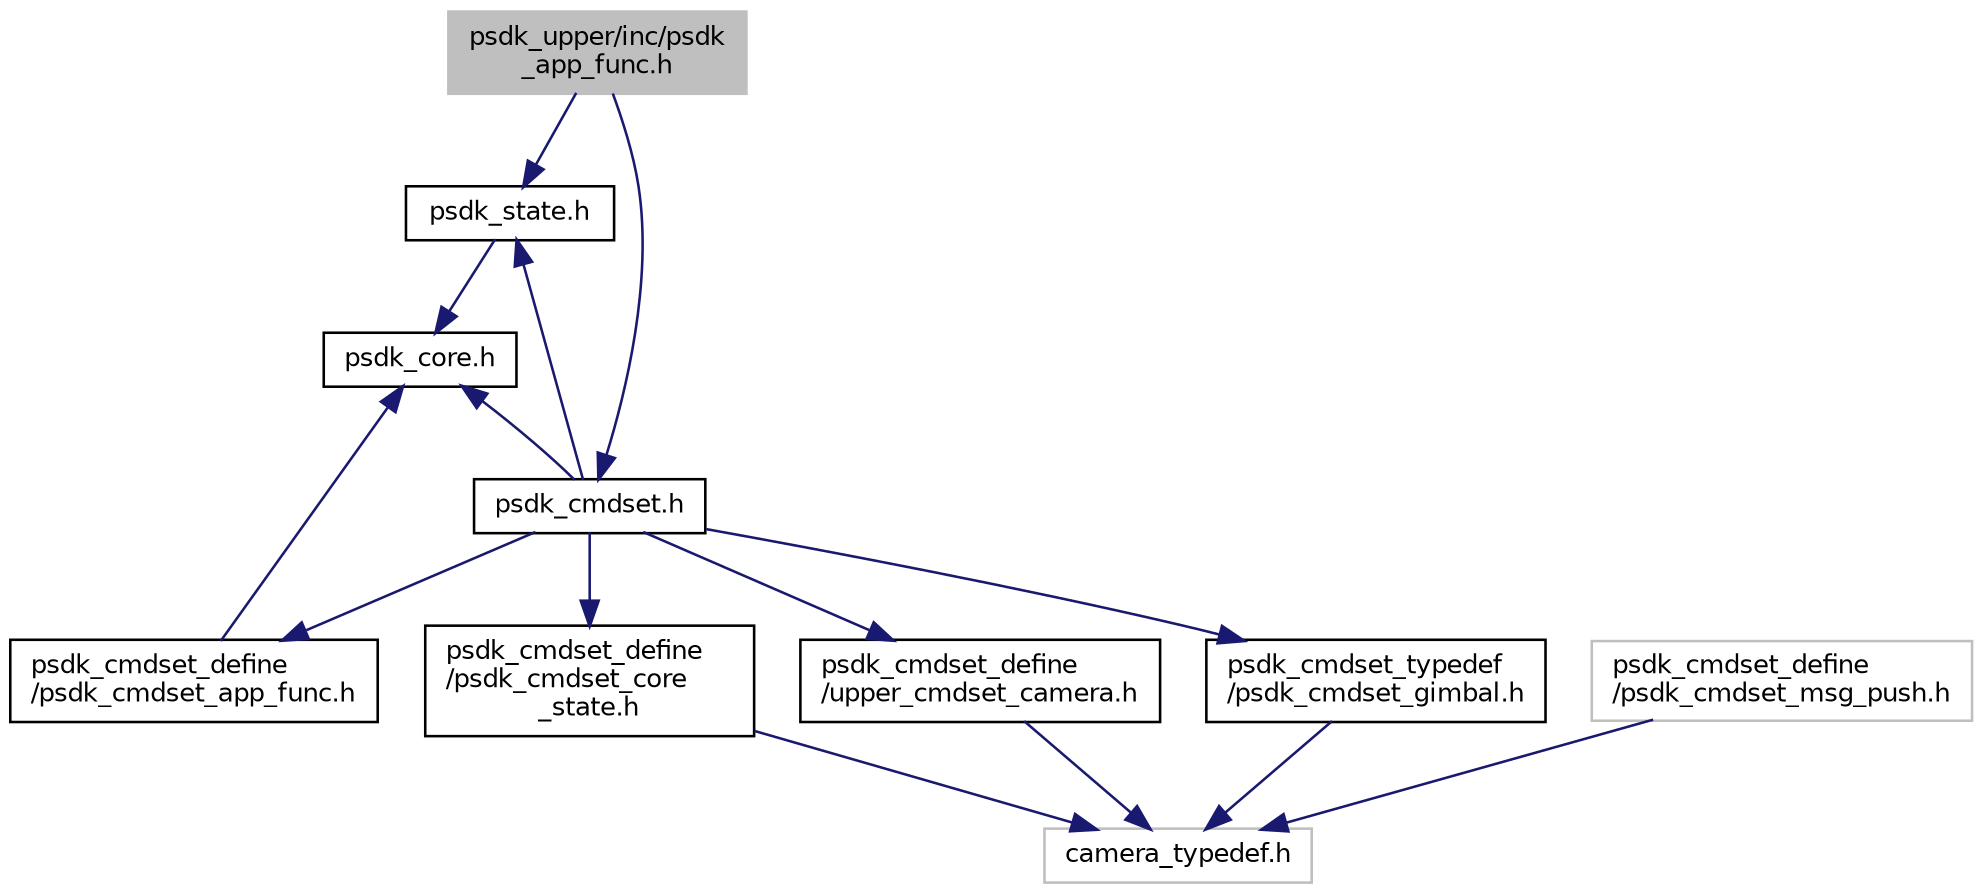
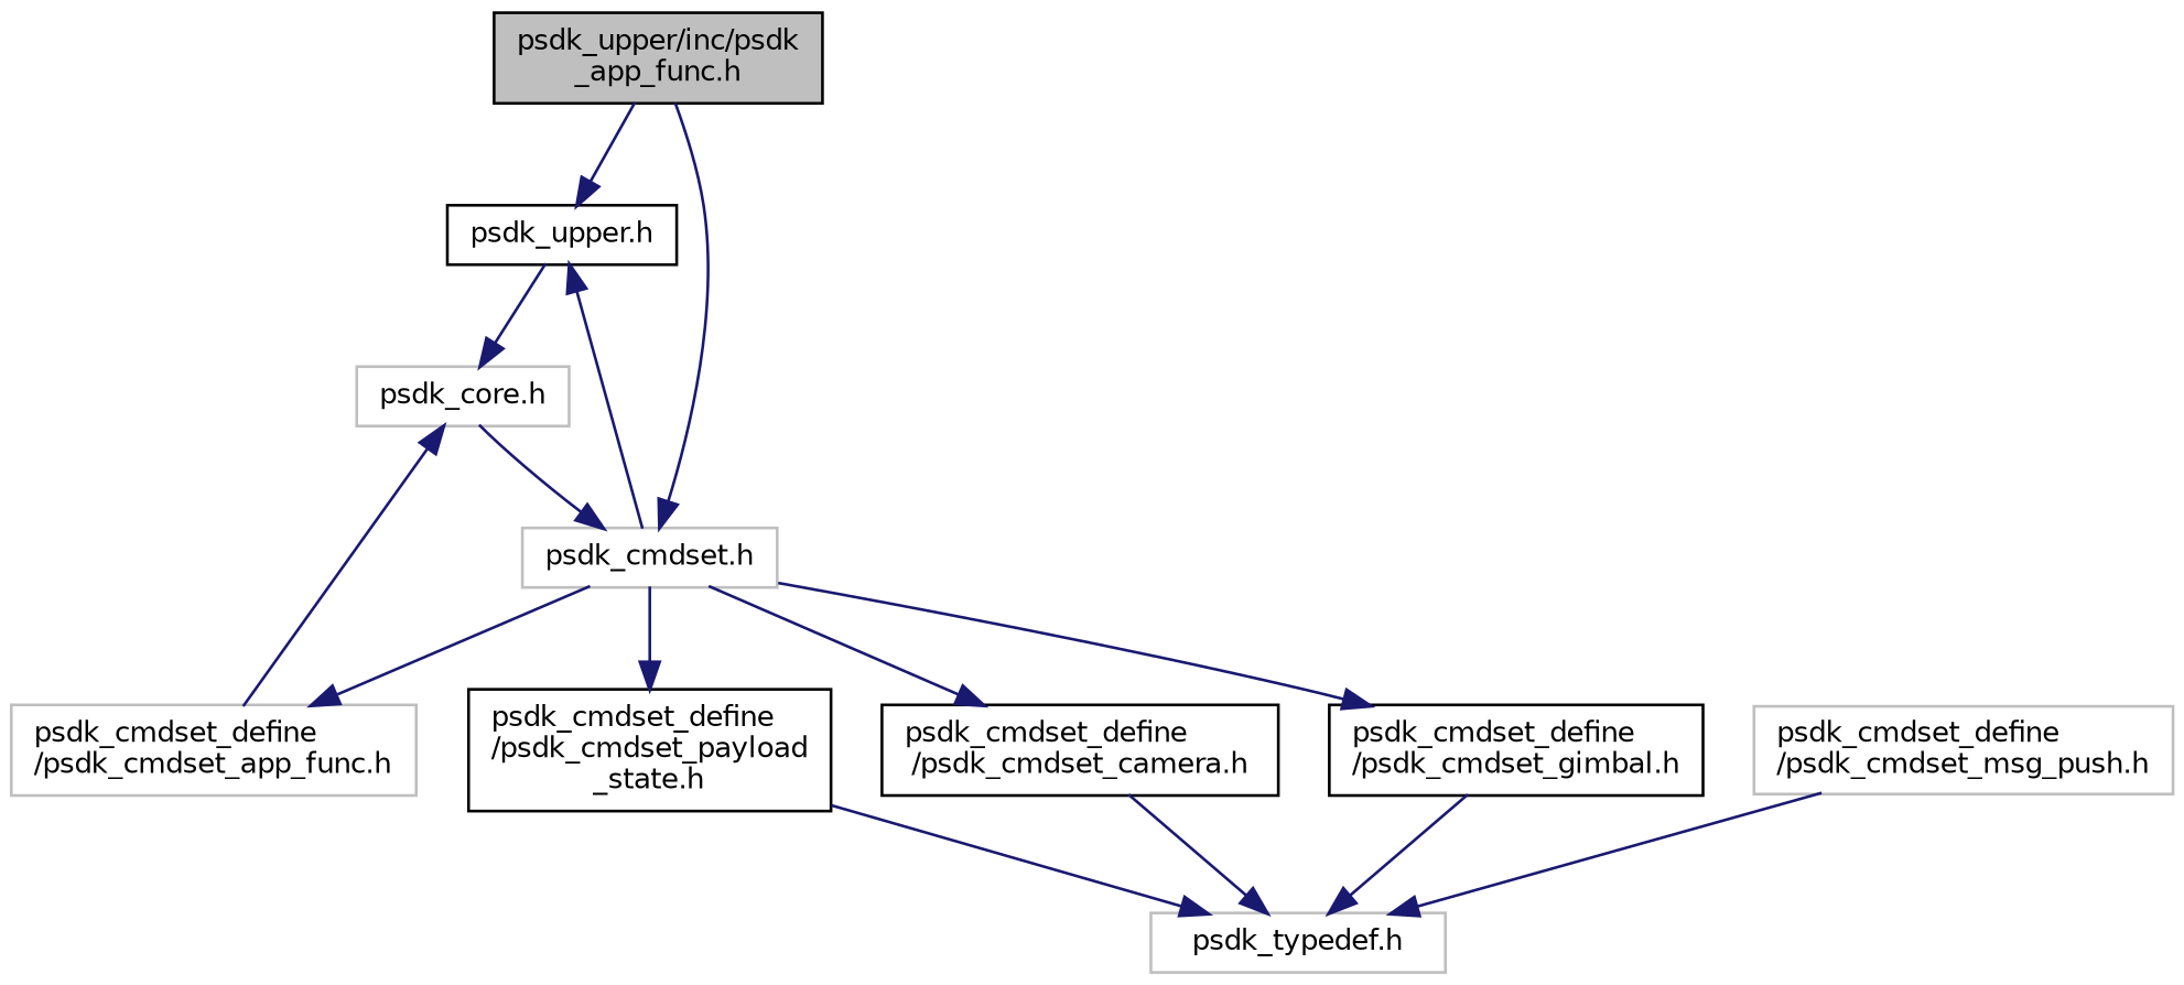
  digraph {
    node [color=black fillcolor=white fontname=Helvetica fontsize=10 shape=record style=filled]
    edge [color=midnightblue fontname=Helvetica fontsize=10 labelfontname=Helvetica labelfontsize=10 style=solid]
-   n1 [color=grey75 fillcolor=grey75 fontcolor=black height=0.2 label="psdk_upper/inc/psdk\l_app_func.h" width=0.4]
-   n2 [height=0.2 label="psdk_state.h" width=0.4]
-   n3 [height=0.2 label="psdk_cmdset.h" width=0.4]
-   n4 [height=0.2 label="psdk_core.h" width=0.4]
-   n5 [height=0.2 label="psdk_cmdset_define\l/psdk_cmdset_core\l_state.h" width=0.4]
-   n6 [height=0.2 label="psdk_cmdset_define\l/psdk_cmdset_app_func.h" width=0.4]
-   n7 [height=0.2 label="psdk_cmdset_define\l/upper_cmdset_camera.h" width=0.4]
-   n8 [height=0.2 label="psdk_cmdset_typedef\l/psdk_cmdset_gimbal.h" width=0.4]
-   n9 [color=grey75 height=0.2 label="camera_typedef.h" width=0.4]
+   n1 [fillcolor=grey75 fontcolor=black height=0.2 label="psdk_upper/inc/psdk\l_app_func.h" width=0.4]
+   n2 [height=0.2 label="psdk_upper.h" width=0.4]
+   n3 [color=grey75 height=0.2 label="psdk_cmdset.h" width=0.4]
+   n4 [color=grey75 height=0.2 label="psdk_core.h" width=0.4]
+   n5 [height=0.2 label="psdk_cmdset_define\l/psdk_cmdset_payload\l_state.h" width=0.4]
+   n6 [color=grey75 height=0.2 label="psdk_cmdset_define\l/psdk_cmdset_app_func.h" width=0.4]
+   n7 [height=0.2 label="psdk_cmdset_define\l/psdk_cmdset_camera.h" width=0.4]
+   n8 [height=0.2 label="psdk_cmdset_define\l/psdk_cmdset_gimbal.h" width=0.4]
+   n9 [color=grey75 height=0.2 label="psdk_typedef.h" width=0.4]
    n10 [color=grey75 height=0.2 label="psdk_cmdset_define\l/psdk_cmdset_msg_push.h" width=0.4]
    n1 -> n2
    n1 -> n3
    n2 -> n4
    n3 -> n2
-   n3 -> n4
+   n4 -> n3
    n3 -> n5
    n3 -> n6
    n3 -> n7
    n3 -> n8
    n5 -> n9
    n6 -> n4
    n7 -> n9
    n8 -> n9
    n10 -> n9
  }
